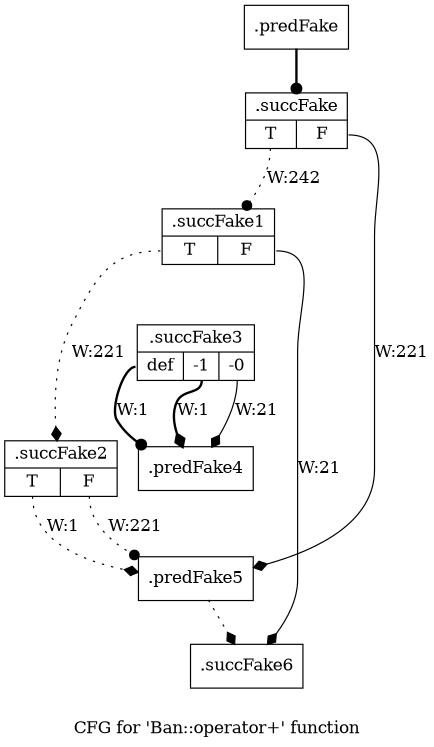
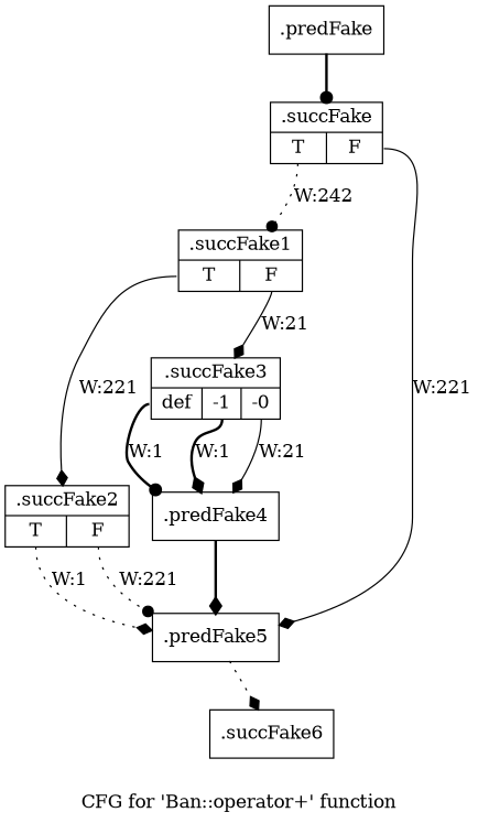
  digraph {
    fontname="DejaVu Serif"
    label="CFG for 'Ban::operator+' function"
    node [fontname="DejaVu Serif" shape=record filename="../../../../src/ban_s3.cpp" linenumber=309]
    edge [arrowhead=diamond execusionnum=0 filename="../../../../src/ban_s3.cpp" fontname="DejaVu Serif" style=bold tailport=s0]
    n1 [label="{.predFake}" filename="" linenumber=""]
    n2 [label="{.succFake|{<s0>T|<s1>F}}" linenumber=273]
    n3 [label="{.succFake1|{<s0>T|<s1>F}}" linenumber=276]
    n4 [label="{.predFake5}"]
    n5 [label="{.succFake2|{<s0>T|<s1>F}}" linenumber=279]
    n6 [label="{.succFake3|{<s0>def|<s1>-1|<s2>-0}}" linenumber=291]
    n7 [label="{.succFake6}"]
    n8 [label="{.predFake4}" linenumber=308]
    n1 -> n2 [arrowhead=dot execusionnum=240]
    n2 -> n3 [arrowhead=dot execusionnum=240 label="W:242" style=dotted]
    n2 -> n4 [label="W:221" style=solid tailport=s1]
-   n3 -> n5 [execusionnum=220 label="W:221" style=dotted]
-   n3 -> n7 [execusionnum=20 label="W:21" style=solid tailport=s1]
+   n3 -> n5 [execusionnum=220 label="W:221" style=solid]
+   n3 -> n6 [execusionnum=20 label="W:21" style=solid tailport=s1]
    n4 -> n7 [execusionnum=240 style=dotted]
    n5 -> n4 [label="W:1" style=dotted]
    n5 -> n4 [arrowhead=dot callList="5:283" execusionnum=220 label="W:221" style=dotted tailport=s1]
    n6 -> n8 [arrowhead=dot label="W:1" memoryops="; ; "]
    n6 -> n8 [label="W:1" memoryops="; ; " tailport=s1]
    n6 -> n8 [execusionnum=20 label="W:21" memoryops="; ; " style=solid tailport=s2]
+   n8 -> n4 [execusionnum=20]
  }
